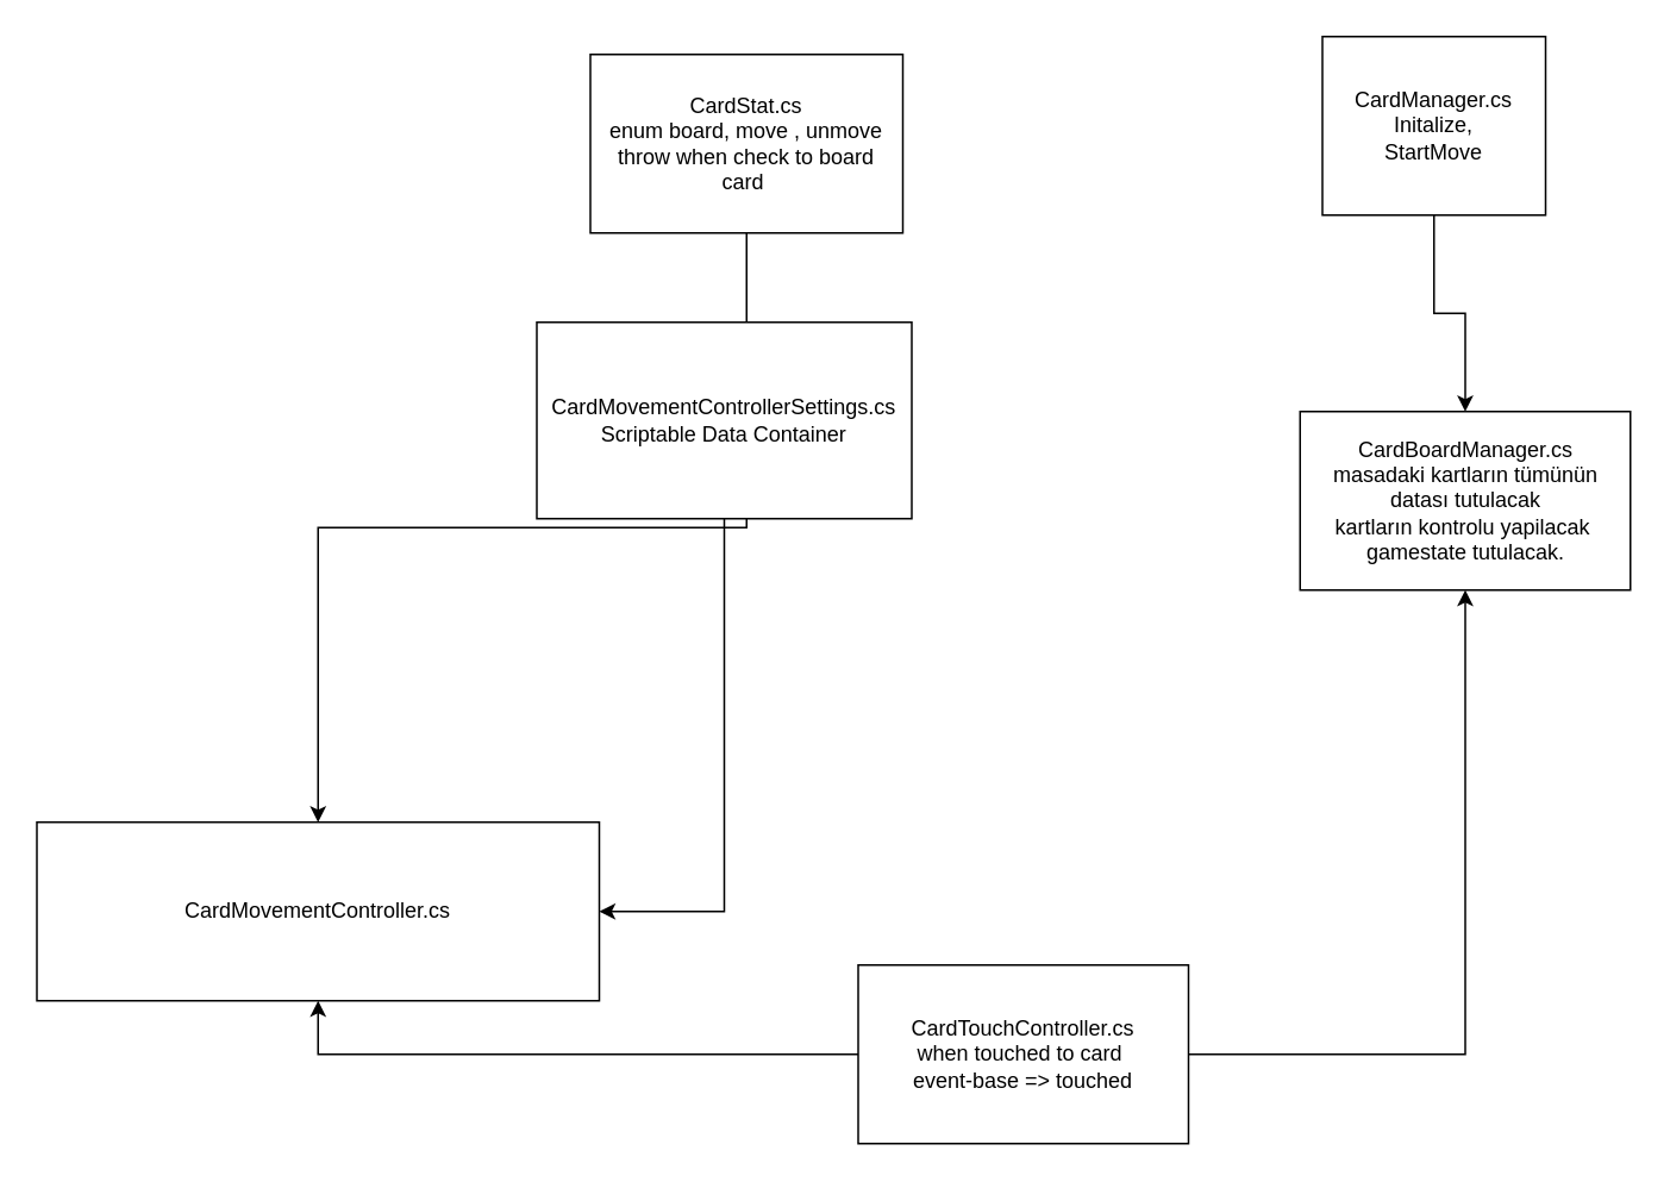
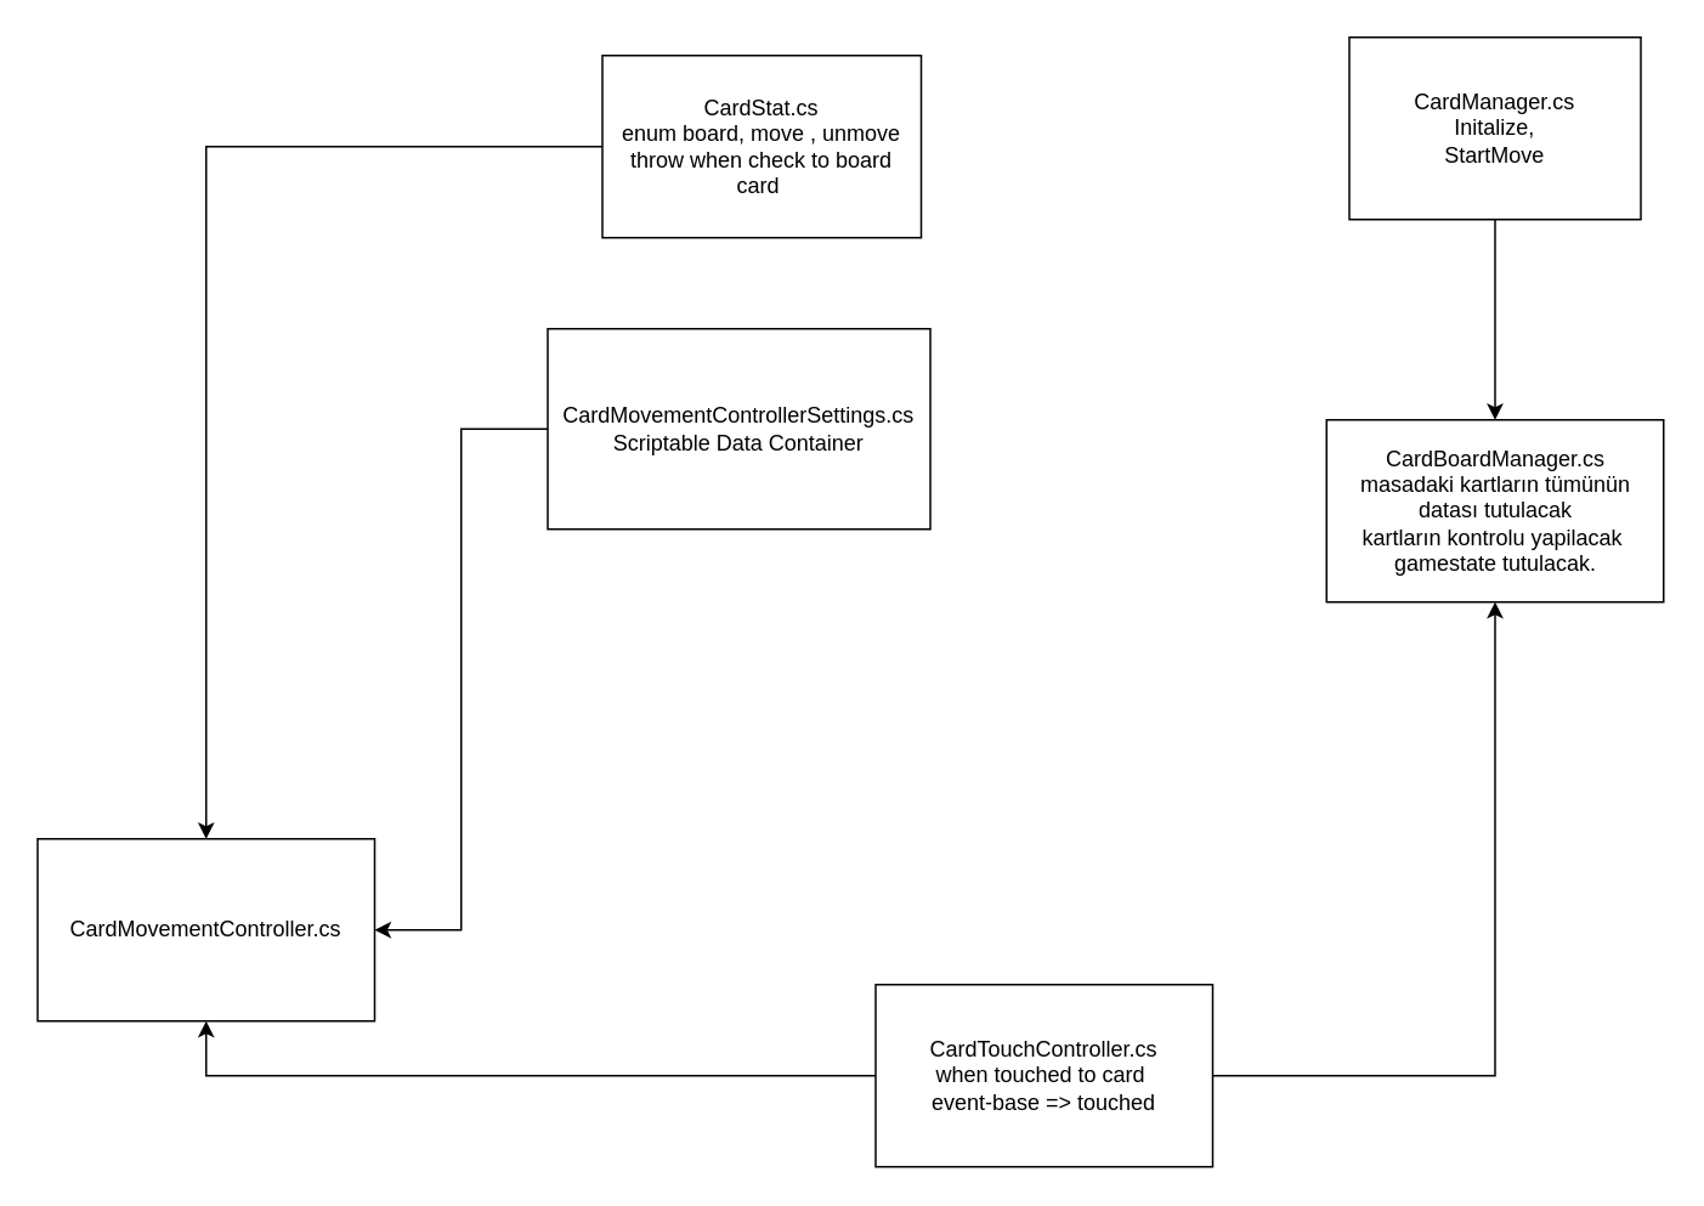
  <mxCell id="0" />
  <mxCell id="1" parent="0" />
  <mxCell id="2" style="edgeStyle=orthogonalEdgeStyle;rounded=0;orthogonalLoop=1;jettySize=auto;html=1;" parent="1" source="3" target="12" edge="1"><mxGeometry relative="1" as="geometry" /></mxCell>
- <mxCell id="3" value="CardManager.cs&lt;br&gt;Initalize,&lt;br&gt;StartMove" style="rounded=0;whiteSpace=wrap;html=1;" parent="1" vertex="1"><mxGeometry x="740" y="20" width="125" height="100" as="geometry" /></mxCell>
+ <mxCell id="3" value="CardManager.cs&lt;br&gt;Initalize,&lt;br&gt;StartMove" style="rounded=0;whiteSpace=wrap;html=1;" parent="1" vertex="1"><mxGeometry x="740" y="20" width="160" height="100" as="geometry" /></mxCell>
  <mxCell id="4" style="edgeStyle=orthogonalEdgeStyle;rounded=0;orthogonalLoop=1;jettySize=auto;html=1;" parent="1" source="5" target="6" edge="1"><mxGeometry relative="1" as="geometry" /></mxCell>
  <mxCell id="5" value="CardStat.cs&lt;br&gt;enum board, move , unmove&lt;br&gt;throw when check to board card&amp;nbsp;" style="rounded=0;whiteSpace=wrap;html=1;" parent="1" vertex="1"><mxGeometry x="330" y="30" width="175" height="100" as="geometry" /></mxCell>
- <mxCell id="6" value="CardMovementController.cs" style="rounded=0;whiteSpace=wrap;html=1;" parent="1" vertex="1"><mxGeometry x="20" y="460" width="315" height="100" as="geometry" /></mxCell>
+ <mxCell id="6" value="CardMovementController.cs" style="rounded=0;whiteSpace=wrap;html=1;" parent="1" vertex="1"><mxGeometry x="20" y="460" width="185" height="100" as="geometry" /></mxCell>
  <mxCell id="7" style="edgeStyle=orthogonalEdgeStyle;rounded=0;orthogonalLoop=1;jettySize=auto;html=1;entryX=1;entryY=0.5;entryDx=0;entryDy=0;" parent="1" source="8" target="6" edge="1"><mxGeometry relative="1" as="geometry" /></mxCell>
  <mxCell id="8" value="CardMovementControllerSettings.cs&lt;br&gt;Scriptable Data Container" style="rounded=0;whiteSpace=wrap;html=1;" parent="1" vertex="1"><mxGeometry x="300" y="180" width="210" height="110" as="geometry" /></mxCell>
  <mxCell id="9" style="edgeStyle=orthogonalEdgeStyle;rounded=0;orthogonalLoop=1;jettySize=auto;html=1;entryX=0.5;entryY=1;entryDx=0;entryDy=0;" parent="1" source="11" target="6" edge="1"><mxGeometry relative="1" as="geometry" /></mxCell>
  <mxCell id="10" style="edgeStyle=orthogonalEdgeStyle;rounded=0;orthogonalLoop=1;jettySize=auto;html=1;entryX=0.5;entryY=1;entryDx=0;entryDy=0;" parent="1" source="11" target="12" edge="1"><mxGeometry relative="1" as="geometry" /></mxCell>
  <mxCell id="11" value="CardTouchController.cs&lt;br&gt;when touched to card&amp;nbsp;&lt;br&gt;event-base =&amp;gt; touched" style="rounded=0;whiteSpace=wrap;html=1;" parent="1" vertex="1"><mxGeometry x="480" y="540" width="185" height="100" as="geometry" /></mxCell>
  <mxCell id="12" value="CardBoardManager.cs&lt;br&gt;masadaki kartların tümünün datası tutulacak&lt;br&gt;kartların kontrolu yapilacak&amp;nbsp;&lt;br&gt;gamestate tutulacak." style="rounded=0;whiteSpace=wrap;html=1;" parent="1" vertex="1"><mxGeometry x="727.5" y="230" width="185" height="100" as="geometry" /></mxCell>
